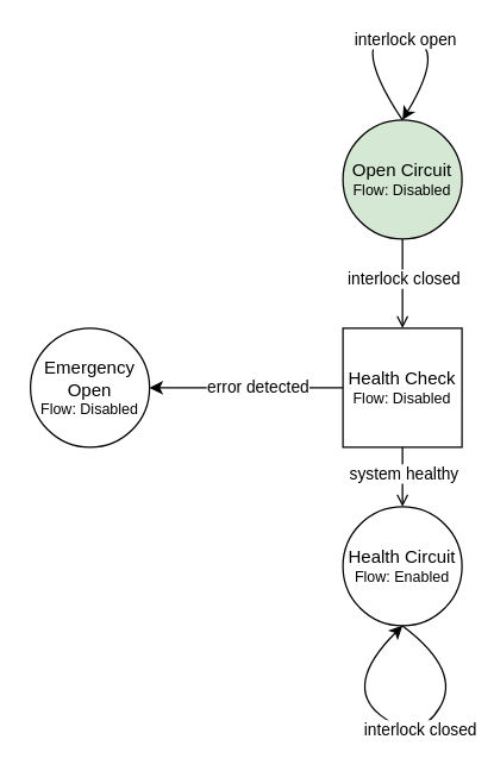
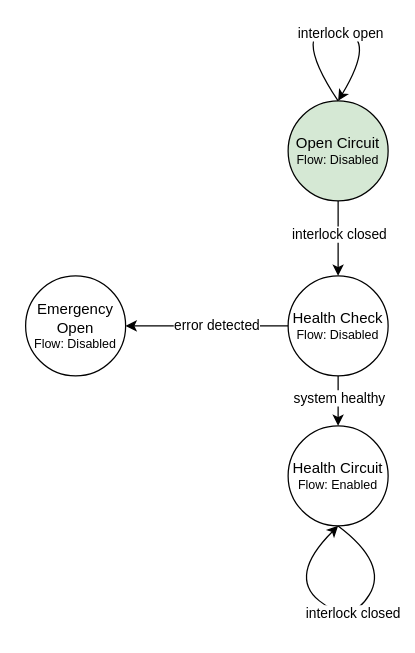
  <mxCell id="0" />
  <mxCell id="1" parent="0" />
  <mxCell id="2" value="&lt;div&gt;&lt;span&gt;Open Circuit&lt;/span&gt;&lt;/div&gt;&lt;div style=&quot;font-size: 10px&quot;&gt;Flow: Disabled&lt;/div&gt;" style="ellipse;whiteSpace=wrap;html=1;aspect=fixed;align=center;fillColor=#d5e8d4;" vertex="1" parent="1"><mxGeometry x="230" y="80" width="80" height="80" as="geometry" /></mxCell>
- <mxCell id="3" value="" style="edgeStyle=orthogonalEdgeStyle;rounded=0;orthogonalLoop=1;jettySize=auto;html=1;exitX=0.5;exitY=1;exitDx=0;exitDy=0;entryX=0.5;entryY=0;entryDx=0;entryDy=0;endArrow=open;" edge="1" parent="1" source="2" target="5"><mxGeometry relative="1" as="geometry"><mxPoint x="360" y="180" as="targetPoint" /></mxGeometry></mxCell>
+ <mxCell id="3" value="" style="edgeStyle=orthogonalEdgeStyle;rounded=0;orthogonalLoop=1;jettySize=auto;html=1;exitX=0.5;exitY=1;exitDx=0;exitDy=0;entryX=0.5;entryY=0;entryDx=0;entryDy=0;" edge="1" parent="1" source="2" target="5"><mxGeometry relative="1" as="geometry"><mxPoint x="360" y="180" as="targetPoint" /></mxGeometry></mxCell>
  <mxCell id="4" value="interlock closed" style="edgeLabel;html=1;align=center;verticalAlign=middle;resizable=0;points=[];" vertex="1" connectable="0" parent="3"><mxGeometry x="-0.13" relative="1" as="geometry"><mxPoint as="offset" /></mxGeometry></mxCell>
- <mxCell id="5" value="&lt;div&gt;Health Check&lt;/div&gt;&lt;div style=&quot;font-size: 10px&quot;&gt;Flow: Disabled&lt;/div&gt;" style="whiteSpace=wrap;html=1;aspect=fixed;align=center;rounded=0;" vertex="1" parent="1"><mxGeometry x="230" y="220" width="80" height="80" as="geometry" /></mxCell>
+ <mxCell id="5" value="&lt;div&gt;Health Check&lt;/div&gt;&lt;div style=&quot;font-size: 10px&quot;&gt;Flow: Disabled&lt;/div&gt;" style="ellipse;whiteSpace=wrap;html=1;aspect=fixed;align=center;" vertex="1" parent="1"><mxGeometry x="230" y="220" width="80" height="80" as="geometry" /></mxCell>
  <mxCell id="6" value="&lt;div&gt;Emergency Open&lt;/div&gt;&lt;div style=&quot;font-size: 10px&quot;&gt;Flow: Disabled&lt;/div&gt;" style="ellipse;whiteSpace=wrap;html=1;aspect=fixed;align=center;" vertex="1" parent="1"><mxGeometry x="20" y="220" width="80" height="80" as="geometry" /></mxCell>
  <mxCell id="7" value="" style="endArrow=classic;html=1;exitX=0;exitY=0.5;exitDx=0;exitDy=0;entryX=1;entryY=0.5;entryDx=0;entryDy=0;" edge="1" parent="1" source="5" target="6"><mxGeometry width="50" height="50" relative="1" as="geometry"><mxPoint x="280" y="170" as="sourcePoint" /><mxPoint x="280" y="230" as="targetPoint" /></mxGeometry></mxCell>
  <mxCell id="8" value="error detected" style="edgeLabel;html=1;align=center;verticalAlign=middle;resizable=0;points=[];" vertex="1" connectable="0" parent="7"><mxGeometry x="-0.108" y="-1" relative="1" as="geometry"><mxPoint as="offset" /></mxGeometry></mxCell>
  <mxCell id="9" value="&lt;div&gt;Health Circuit&lt;/div&gt;&lt;div style=&quot;font-size: 10px&quot;&gt;Flow: Enabled&lt;/div&gt;" style="ellipse;whiteSpace=wrap;html=1;aspect=fixed;align=center;" vertex="1" parent="1"><mxGeometry x="230" y="340" width="80" height="80" as="geometry" /></mxCell>
- <mxCell id="10" value="" style="edgeStyle=orthogonalEdgeStyle;rounded=0;orthogonalLoop=1;jettySize=auto;html=1;exitX=0.5;exitY=1;exitDx=0;exitDy=0;entryX=0.5;entryY=0;entryDx=0;entryDy=0;endArrow=open;" edge="1" parent="1" source="5" target="9"><mxGeometry relative="1" as="geometry"><mxPoint x="280" y="170" as="sourcePoint" /><mxPoint x="280" y="230" as="targetPoint" /></mxGeometry></mxCell>
+ <mxCell id="10" value="" style="edgeStyle=orthogonalEdgeStyle;rounded=0;orthogonalLoop=1;jettySize=auto;html=1;exitX=0.5;exitY=1;exitDx=0;exitDy=0;entryX=0.5;entryY=0;entryDx=0;entryDy=0;" edge="1" parent="1" source="5" target="9"><mxGeometry relative="1" as="geometry"><mxPoint x="280" y="170" as="sourcePoint" /><mxPoint x="280" y="230" as="targetPoint" /></mxGeometry></mxCell>
  <mxCell id="11" value="system healthy" style="edgeLabel;html=1;align=center;verticalAlign=middle;resizable=0;points=[];" vertex="1" connectable="0" parent="10"><mxGeometry x="-0.13" relative="1" as="geometry"><mxPoint as="offset" /></mxGeometry></mxCell>
  <mxCell id="12" value="" style="endArrow=classic;html=1;exitX=0.5;exitY=1;exitDx=0;exitDy=0;" edge="1" parent="1" source="9"><mxGeometry width="50" height="50" relative="1" as="geometry"><mxPoint x="230" y="510" as="sourcePoint" /><mxPoint x="270" y="420" as="targetPoint" /></mxGeometry></mxCell>
  <mxCell id="13" value="" style="curved=1;endArrow=classic;html=1;exitX=0.5;exitY=1;exitDx=0;exitDy=0;entryX=0.5;entryY=1;entryDx=0;entryDy=0;" edge="1" parent="1" source="9" target="9"><mxGeometry width="50" height="50" relative="1" as="geometry"><mxPoint x="230" y="510" as="sourcePoint" /><mxPoint x="280" y="460" as="targetPoint" /><Array as="points"><mxPoint x="310" y="450" /><mxPoint x="280" y="500" /><mxPoint x="230" y="460" /></Array></mxGeometry></mxCell>
  <mxCell id="14" value="interlock closed" style="edgeLabel;html=1;align=center;verticalAlign=middle;resizable=0;points=[];" vertex="1" connectable="0" parent="13"><mxGeometry x="-0.141" y="-4" relative="1" as="geometry"><mxPoint as="offset" /></mxGeometry></mxCell>
  <mxCell id="15" value="" style="curved=1;endArrow=classic;html=1;exitX=0.5;exitY=0;exitDx=0;exitDy=0;" edge="1" parent="1" source="2"><mxGeometry width="50" height="50" relative="1" as="geometry"><mxPoint x="240" y="50" as="sourcePoint" /><mxPoint x="270" y="80" as="targetPoint" /><Array as="points"><mxPoint x="250" y="50" /><mxPoint x="250" y="20" /><mxPoint x="300" y="30" /></Array></mxGeometry></mxCell>
  <mxCell id="16" value="interlock open" style="edgeLabel;html=1;align=center;verticalAlign=middle;resizable=0;points=[];" vertex="1" connectable="0" parent="15"><mxGeometry x="-0.0" y="-1" relative="1" as="geometry"><mxPoint as="offset" /></mxGeometry></mxCell>
